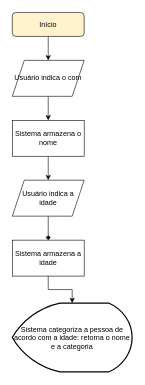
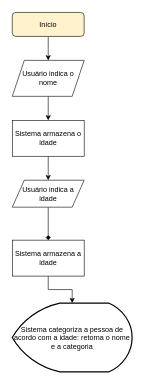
  <mxCell id="0" />
  <mxCell id="1" parent="0" />
  <mxCell id="2" value="" style="edgeStyle=orthogonalEdgeStyle;rounded=0;orthogonalLoop=1;jettySize=auto;html=1;" edge="1" parent="1" source="3"><mxGeometry relative="1" as="geometry"><mxPoint x="80" y="100" as="targetPoint" /></mxGeometry></mxCell>
  <mxCell id="3" value="Início" style="rounded=1;whiteSpace=wrap;html=1;fillColor=#fff2cc;" vertex="1" parent="1"><mxGeometry x="20" y="20" width="120" height="40" as="geometry" /></mxCell>
  <mxCell id="4" value="" style="edgeStyle=orthogonalEdgeStyle;rounded=0;orthogonalLoop=1;jettySize=auto;html=1;" edge="1" parent="1" source="5" target="7"><mxGeometry relative="1" as="geometry" /></mxCell>
- <mxCell id="5" value="Usuário indica o com" style="shape=parallelogram;perimeter=parallelogramPerimeter;whiteSpace=wrap;html=1;fixedSize=1;" vertex="1" parent="1"><mxGeometry x="20" y="100" width="120" height="60" as="geometry" /></mxCell>
+ <mxCell id="5" value="Usuário indica o nome" style="shape=parallelogram;perimeter=parallelogramPerimeter;whiteSpace=wrap;html=1;fixedSize=1;" vertex="1" parent="1"><mxGeometry x="20" y="100" width="120" height="60" as="geometry" /></mxCell>
  <mxCell id="6" value="" style="edgeStyle=orthogonalEdgeStyle;rounded=0;orthogonalLoop=1;jettySize=auto;html=1;" edge="1" parent="1" source="7" target="9"><mxGeometry relative="1" as="geometry" /></mxCell>
- <mxCell id="7" value="Sistema armazena o nome" style="rounded=0;whiteSpace=wrap;html=1;" vertex="1" parent="1"><mxGeometry x="20" y="200" width="120" height="60" as="geometry" /></mxCell>
+ <mxCell id="7" value="Sistema armazena o idade" style="rounded=0;whiteSpace=wrap;html=1;" vertex="1" parent="1"><mxGeometry x="20" y="200" width="120" height="60" as="geometry" /></mxCell>
  <mxCell id="8" value="" style="edgeStyle=orthogonalEdgeStyle;rounded=0;orthogonalLoop=1;jettySize=auto;html=1;endArrow=diamond;" edge="1" parent="1" source="9" target="11"><mxGeometry relative="1" as="geometry" /></mxCell>
- <mxCell id="9" value="Usuário indica a idade" style="shape=parallelogram;perimeter=parallelogramPerimeter;whiteSpace=wrap;html=1;fixedSize=1;" vertex="1" parent="1"><mxGeometry x="20" y="300" width="120" height="60" as="geometry" /></mxCell>
+ <mxCell id="9" value="Usuário indica a idade" style="shape=parallelogram;perimeter=parallelogramPerimeter;whiteSpace=wrap;html=1;fixedSize=1;" vertex="1" parent="1"><mxGeometry x="20" y="300" width="120" height="45" as="geometry" /></mxCell>
  <mxCell id="10" value="" style="edgeStyle=orthogonalEdgeStyle;rounded=0;orthogonalLoop=1;jettySize=auto;html=1;" edge="1" parent="1" source="11" target="12"><mxGeometry relative="1" as="geometry" /></mxCell>
  <mxCell id="11" value="Sistema armazena a idade" style="rounded=0;whiteSpace=wrap;html=1;" vertex="1" parent="1"><mxGeometry x="20" y="400" width="120" height="60" as="geometry" /></mxCell>
  <mxCell id="12" value="Sistema categoriza a pessoa de acordo com a idade: retorna o nome e a categoria" style="strokeWidth=2;html=1;shape=mxgraph.flowchart.display;whiteSpace=wrap;" vertex="1" parent="1"><mxGeometry x="20" y="505" width="200" height="115" as="geometry" /></mxCell>
